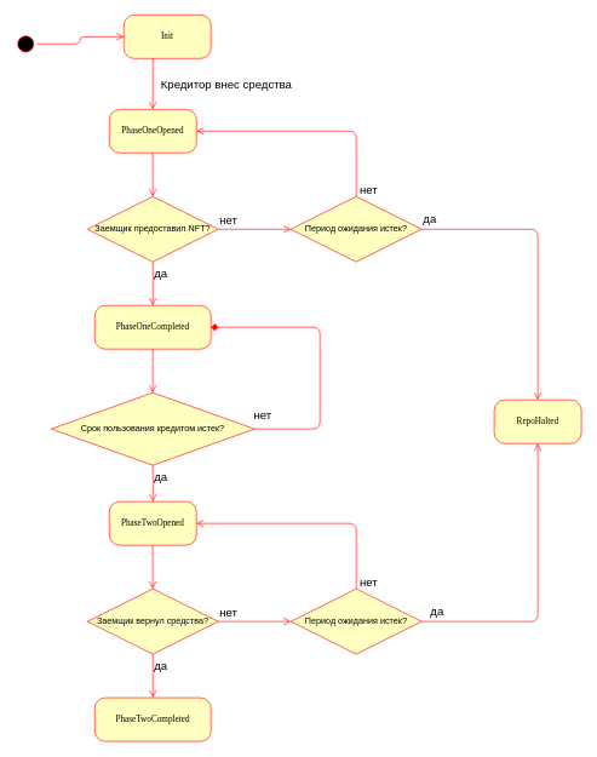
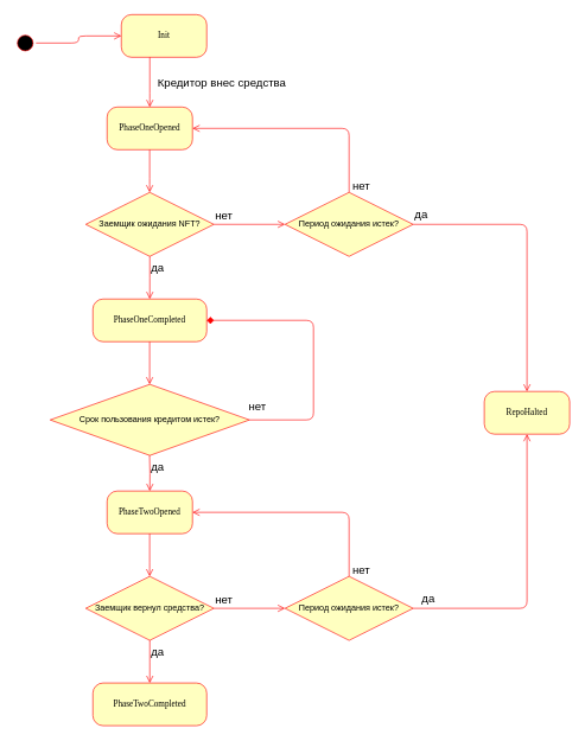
  <mxCell id="0" />
  <mxCell id="1" parent="0" />
  <mxCell id="2" value="" style="ellipse;html=1;shape=startState;fillColor=#000000;strokeColor=#ff0000;rounded=1;shadow=0;comic=0;labelBackgroundColor=none;fontFamily=Verdana;fontSize=12;fontColor=#000000;align=center;direction=south;" parent="1" vertex="1"><mxGeometry x="20" y="45" width="30" height="30" as="geometry" /></mxCell>
  <mxCell id="3" value="PhaseOneCompleted" style="rounded=1;whiteSpace=wrap;html=1;arcSize=24;fillColor=#ffffc0;strokeColor=#ff0000;shadow=0;comic=0;labelBackgroundColor=none;fontFamily=Verdana;fontSize=12;fontColor=#000000;align=center;" parent="1" vertex="1"><mxGeometry x="130" y="420" width="160" height="60" as="geometry" /></mxCell>
  <mxCell id="4" value="Init" style="rounded=1;whiteSpace=wrap;html=1;arcSize=24;fillColor=#ffffc0;strokeColor=#ff0000;shadow=0;comic=0;labelBackgroundColor=none;fontFamily=Verdana;fontSize=12;fontColor=#000000;align=center;" parent="1" vertex="1"><mxGeometry x="170" y="20" width="120" height="60" as="geometry" /></mxCell>
  <mxCell id="5" style="edgeStyle=orthogonalEdgeStyle;html=1;entryX=0.5;entryY=0;labelBackgroundColor=none;endArrow=open;endSize=8;strokeColor=#ff0000;fontFamily=Verdana;fontSize=12;align=left;entryDx=0;entryDy=0;exitX=1;exitY=0.5;exitDx=0;exitDy=0;" parent="1" source="20" target="8" edge="1"><mxGeometry relative="1" as="geometry"><mxPoint x="400" y="120" as="sourcePoint" /></mxGeometry></mxCell>
  <mxCell id="6" value="да" style="edgeLabel;html=1;align=center;verticalAlign=middle;resizable=0;points=[];fontSize=16;" vertex="1" connectable="0" parent="5"><mxGeometry x="-0.904" y="-2" relative="1" as="geometry"><mxPoint x="-9" y="-17" as="offset" /></mxGeometry></mxCell>
  <mxCell id="7" value="PhaseOneOpened" style="rounded=1;whiteSpace=wrap;html=1;arcSize=24;fillColor=#ffffc0;strokeColor=#ff0000;shadow=0;comic=0;labelBackgroundColor=none;fontFamily=Verdana;fontSize=12;fontColor=#000000;align=center;" parent="1" vertex="1"><mxGeometry x="150" y="150" width="120" height="60" as="geometry" /></mxCell>
  <mxCell id="8" value="RepoHalted" style="rounded=1;whiteSpace=wrap;html=1;arcSize=24;fillColor=#ffffc0;strokeColor=#ff0000;shadow=0;comic=0;labelBackgroundColor=none;fontFamily=Verdana;fontSize=12;fontColor=#000000;align=center;" parent="1" vertex="1"><mxGeometry x="680" y="550" width="120" height="60" as="geometry" /></mxCell>
  <mxCell id="9" style="edgeStyle=elbowEdgeStyle;html=1;labelBackgroundColor=none;endArrow=open;endSize=8;strokeColor=#ff0000;fontFamily=Verdana;fontSize=12;align=left;exitX=1;exitY=0.5;exitDx=0;exitDy=0;entryX=0.5;entryY=1;entryDx=0;entryDy=0;" parent="1" source="33" target="8" edge="1"><mxGeometry relative="1" as="geometry"><mxPoint x="779.667" y="505" as="sourcePoint" /><Array as="points"><mxPoint x="740" y="670" /><mxPoint x="590" y="730" /></Array></mxGeometry></mxCell>
  <mxCell id="10" value="&lt;font style=&quot;font-size: 16px;&quot;&gt;да&lt;/font&gt;" style="edgeLabel;html=1;align=center;verticalAlign=middle;resizable=0;points=[];" vertex="1" connectable="0" parent="9"><mxGeometry x="-0.782" y="1" relative="1" as="geometry"><mxPoint x="-24" y="-14" as="offset" /></mxGeometry></mxCell>
  <mxCell id="11" style="edgeStyle=orthogonalEdgeStyle;html=1;labelBackgroundColor=none;endArrow=open;endSize=8;strokeColor=#ff0000;fontFamily=Verdana;fontSize=12;align=left;" parent="1" source="2" target="4" edge="1"><mxGeometry relative="1" as="geometry" /></mxCell>
  <mxCell id="12" style="edgeStyle=orthogonalEdgeStyle;html=1;labelBackgroundColor=none;endArrow=open;endSize=8;strokeColor=#ff0000;fontFamily=Verdana;fontSize=12;align=left;entryX=0.5;entryY=0;entryDx=0;entryDy=0;" parent="1" source="4" target="7" edge="1"><mxGeometry relative="1" as="geometry"><Array as="points"><mxPoint x="210" y="140" /><mxPoint x="210" y="140" /></Array></mxGeometry></mxCell>
  <mxCell id="13" value="&lt;font style=&quot;font-size: 16px;&quot;&gt;Кредитор внес средства&lt;/font&gt;" style="edgeLabel;html=1;align=center;verticalAlign=middle;resizable=0;points=[];" vertex="1" connectable="0" parent="12"><mxGeometry x="-0.255" y="-2" relative="1" as="geometry"><mxPoint x="102" y="8" as="offset" /></mxGeometry></mxCell>
  <mxCell id="14" style="edgeStyle=orthogonalEdgeStyle;html=1;exitX=0.5;exitY=0;entryX=1;entryY=0.5;labelBackgroundColor=none;endArrow=open;endSize=8;strokeColor=#ff0000;fontFamily=Verdana;fontSize=12;align=left;exitDx=0;exitDy=0;entryDx=0;entryDy=0;" parent="1" source="20" target="7" edge="1"><mxGeometry relative="1" as="geometry" /></mxCell>
  <mxCell id="15" value="нет" style="edgeLabel;html=1;align=center;verticalAlign=middle;resizable=0;points=[];fontSize=16;" vertex="1" connectable="0" parent="14"><mxGeometry x="-0.032" y="1" relative="1" as="geometry"><mxPoint x="76" y="79" as="offset" /></mxGeometry></mxCell>
- <mxCell id="16" value="Заемщик предоставил NFT?" style="rhombus;whiteSpace=wrap;html=1;fillColor=#ffffc0;strokeColor=#ff0000;" vertex="1" parent="1"><mxGeometry x="120" y="270" width="180" height="90" as="geometry" /></mxCell>
+ <mxCell id="16" value="Заемщик ожидания NFT?" style="rhombus;whiteSpace=wrap;html=1;fillColor=#ffffc0;strokeColor=#ff0000;" vertex="1" parent="1"><mxGeometry x="120" y="270" width="180" height="90" as="geometry" /></mxCell>
  <mxCell id="17" value="&lt;font style=&quot;font-size: 16px;&quot;&gt;нет&lt;/font&gt;" style="edgeStyle=orthogonalEdgeStyle;html=1;align=left;verticalAlign=bottom;endArrow=open;endSize=8;strokeColor=#ff0000;rounded=0;exitX=1;exitY=0.5;exitDx=0;exitDy=0;" edge="1" source="16" parent="1"><mxGeometry x="-1" relative="1" as="geometry"><mxPoint x="400" y="315" as="targetPoint" /><Array as="points"><mxPoint x="390" y="315" /></Array></mxGeometry></mxCell>
  <mxCell id="18" value="&lt;font style=&quot;font-size: 16px;&quot;&gt;да&lt;/font&gt;" style="edgeStyle=orthogonalEdgeStyle;html=1;align=left;verticalAlign=top;endArrow=open;endSize=8;strokeColor=#ff0000;rounded=0;" edge="1" source="16" parent="1"><mxGeometry x="-1" relative="1" as="geometry"><mxPoint x="210" y="420" as="targetPoint" /></mxGeometry></mxCell>
  <mxCell id="19" style="edgeStyle=orthogonalEdgeStyle;html=1;labelBackgroundColor=none;endArrow=open;endSize=8;strokeColor=#ff0000;fontFamily=Verdana;fontSize=12;align=left;entryX=0.5;entryY=0;entryDx=0;entryDy=0;" edge="1" parent="1"><mxGeometry relative="1" as="geometry"><Array as="points"><mxPoint x="209.8" y="260" /><mxPoint x="209.8" y="260" /></Array><mxPoint x="209.8" y="210" as="sourcePoint" /><mxPoint x="209.8" y="270" as="targetPoint" /></mxGeometry></mxCell>
  <mxCell id="20" value="Период ожидания истек?" style="rhombus;whiteSpace=wrap;html=1;fillColor=#ffffc0;strokeColor=#ff0000;" vertex="1" parent="1"><mxGeometry x="400" y="270" width="180" height="90" as="geometry" /></mxCell>
  <mxCell id="21" value="Срок пользования кредитом истек?" style="rhombus;whiteSpace=wrap;html=1;fillColor=#ffffc0;strokeColor=#ff0000;" vertex="1" parent="1"><mxGeometry x="70" y="540" width="280" height="100" as="geometry" /></mxCell>
  <mxCell id="22" value="&lt;font style=&quot;font-size: 16px;&quot;&gt;да&lt;/font&gt;" style="edgeStyle=orthogonalEdgeStyle;html=1;align=left;verticalAlign=top;endArrow=open;endSize=8;strokeColor=#ff0000;rounded=0;entryX=0.5;entryY=0;entryDx=0;entryDy=0;" edge="1" parent="1" target="26"><mxGeometry x="-1" relative="1" as="geometry"><mxPoint x="209.67" y="700" as="targetPoint" /><mxPoint x="209.67" y="640" as="sourcePoint" /></mxGeometry></mxCell>
  <mxCell id="23" value="" style="edgeStyle=orthogonalEdgeStyle;html=1;align=left;verticalAlign=top;endArrow=open;endSize=8;strokeColor=#ff0000;rounded=0;" edge="1" parent="1"><mxGeometry x="-1" relative="1" as="geometry"><mxPoint x="209.77" y="540" as="targetPoint" /><mxPoint x="209.77" y="480" as="sourcePoint" /></mxGeometry></mxCell>
  <mxCell id="24" style="edgeStyle=orthogonalEdgeStyle;html=1;exitX=1;exitY=0.5;entryX=1;entryY=0.5;labelBackgroundColor=none;endArrow=diamond;endSize=8;strokeColor=#ff0000;fontFamily=Verdana;fontSize=12;align=left;exitDx=0;exitDy=0;entryDx=0;entryDy=0;" edge="1" parent="1" source="21" target="3"><mxGeometry relative="1" as="geometry"><mxPoint x="610" y="600" as="sourcePoint" /><mxPoint x="390" y="510" as="targetPoint" /><Array as="points"><mxPoint x="440" y="590" /><mxPoint x="440" y="450" /></Array></mxGeometry></mxCell>
  <mxCell id="25" value="&lt;font style=&quot;font-size: 16px;&quot;&gt;нет&lt;/font&gt;" style="edgeLabel;html=1;align=center;verticalAlign=middle;resizable=0;points=[];" vertex="1" connectable="0" parent="24"><mxGeometry x="-0.032" y="1" relative="1" as="geometry"><mxPoint x="-79" y="74" as="offset" /></mxGeometry></mxCell>
  <mxCell id="26" value="PhaseTwoOpened" style="rounded=1;whiteSpace=wrap;html=1;arcSize=24;fillColor=#ffffc0;strokeColor=#ff0000;shadow=0;comic=0;labelBackgroundColor=none;fontFamily=Verdana;fontSize=12;fontColor=#000000;align=center;" vertex="1" parent="1"><mxGeometry x="150" y="690" width="120" height="60" as="geometry" /></mxCell>
  <mxCell id="27" style="edgeStyle=orthogonalEdgeStyle;html=1;exitX=0.5;exitY=0;entryX=1;entryY=0.5;labelBackgroundColor=none;endArrow=open;endSize=8;strokeColor=#ff0000;fontFamily=Verdana;fontSize=12;align=left;exitDx=0;exitDy=0;entryDx=0;entryDy=0;" edge="1" parent="1" source="33" target="26"><mxGeometry relative="1" as="geometry" /></mxCell>
  <mxCell id="28" value="&lt;font style=&quot;font-size: 16px;&quot;&gt;нет&lt;/font&gt;" style="edgeLabel;html=1;align=center;verticalAlign=middle;resizable=0;points=[];" vertex="1" connectable="0" parent="27"><mxGeometry x="-0.032" y="1" relative="1" as="geometry"><mxPoint x="76" y="79" as="offset" /></mxGeometry></mxCell>
  <mxCell id="29" value="Заемщик вернул средства?" style="rhombus;whiteSpace=wrap;html=1;fillColor=#ffffc0;strokeColor=#ff0000;" vertex="1" parent="1"><mxGeometry x="120" y="810" width="180" height="90" as="geometry" /></mxCell>
  <mxCell id="30" value="&lt;font style=&quot;font-size: 16px;&quot;&gt;нет&lt;/font&gt;" style="edgeStyle=orthogonalEdgeStyle;html=1;align=left;verticalAlign=bottom;endArrow=open;endSize=8;strokeColor=#ff0000;rounded=0;exitX=1;exitY=0.5;exitDx=0;exitDy=0;" edge="1" parent="1" source="29"><mxGeometry x="-1" relative="1" as="geometry"><mxPoint x="400" y="855" as="targetPoint" /><Array as="points"><mxPoint x="390" y="855" /></Array></mxGeometry></mxCell>
  <mxCell id="31" value="&lt;font style=&quot;font-size: 16px;&quot;&gt;да&lt;/font&gt;" style="edgeStyle=orthogonalEdgeStyle;html=1;align=left;verticalAlign=top;endArrow=open;endSize=8;strokeColor=#ff0000;rounded=0;" edge="1" parent="1" source="29"><mxGeometry x="-1" relative="1" as="geometry"><mxPoint x="210" y="960" as="targetPoint" /></mxGeometry></mxCell>
  <mxCell id="32" style="edgeStyle=orthogonalEdgeStyle;html=1;labelBackgroundColor=none;endArrow=open;endSize=8;strokeColor=#ff0000;fontFamily=Verdana;fontSize=12;align=left;entryX=0.5;entryY=0;entryDx=0;entryDy=0;" edge="1" parent="1"><mxGeometry relative="1" as="geometry"><Array as="points"><mxPoint x="209.8" y="800" /><mxPoint x="209.8" y="800" /></Array><mxPoint x="209.8" y="750" as="sourcePoint" /><mxPoint x="209.8" y="810" as="targetPoint" /></mxGeometry></mxCell>
  <mxCell id="33" value="Период ожидания истек?" style="rhombus;whiteSpace=wrap;html=1;fillColor=#ffffc0;strokeColor=#ff0000;" vertex="1" parent="1"><mxGeometry x="400" y="810" width="180" height="90" as="geometry" /></mxCell>
  <mxCell id="34" value="PhaseTwoCompleted" style="rounded=1;whiteSpace=wrap;html=1;arcSize=24;fillColor=#ffffc0;strokeColor=#ff0000;shadow=0;comic=0;labelBackgroundColor=none;fontFamily=Verdana;fontSize=12;fontColor=#000000;align=center;" vertex="1" parent="1"><mxGeometry x="130" y="960" width="160" height="60" as="geometry" /></mxCell>
